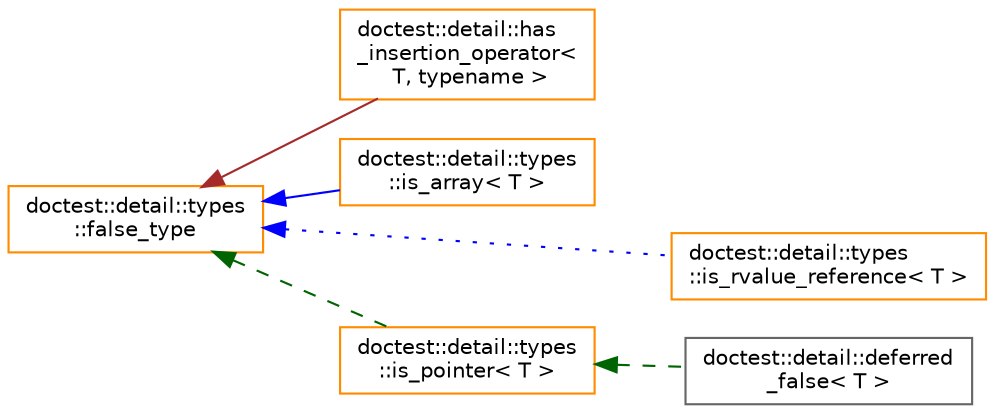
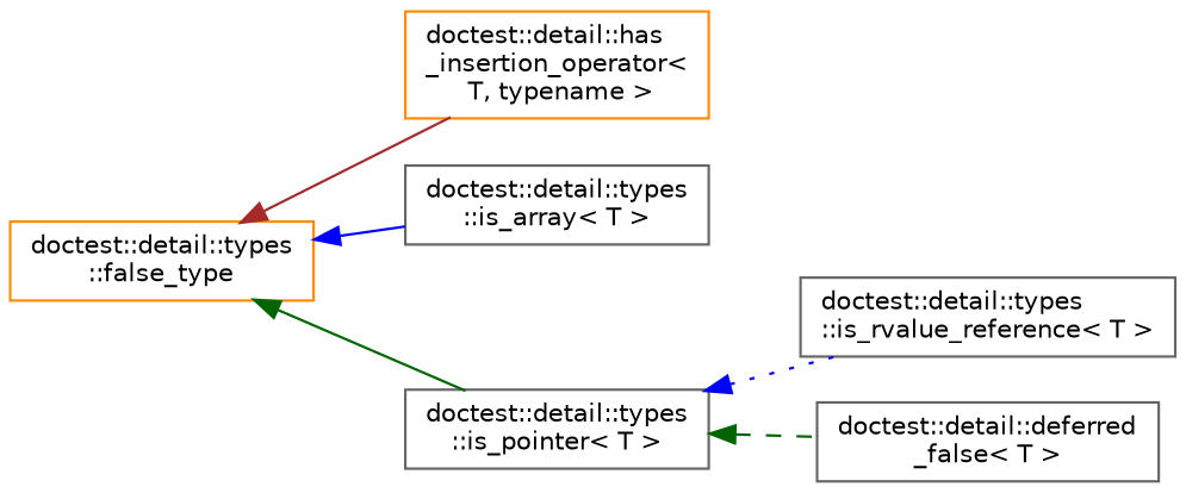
  digraph {
    rankdir=LR
    node [color=darkorange fillcolor=white fontname=Helvetica fontsize=10 shape=record style=filled]
    edge [color=blue dir=back fontname=Helvetica fontsize=10 labelfontname=Helvetica labelfontsize=10 style=solid]
    n1 [height=0.2 label="doctest::detail::types\l::false_type" width=0.4]
    n2 [height=0.2 label="doctest::detail::has\l_insertion_operator\<\l T, typename \>" width=0.4]
-   n3 [height=0.2 label="doctest::detail::types\l::is_array\< T \>" width=0.4]
-   n4 [height=0.2 label="doctest::detail::types\l::is_pointer\< T \>" width=0.4]
-   n5 [height=0.2 label="doctest::detail::types\l::is_rvalue_reference\< T \>" width=0.4]
+   n3 [color=gray40 height=0.2 label="doctest::detail::types\l::is_array\< T \>" width=0.4]
+   n4 [color=gray40 height=0.2 label="doctest::detail::types\l::is_pointer\< T \>" width=0.4]
+   n5 [color=gray40 height=0.2 label="doctest::detail::types\l::is_rvalue_reference\< T \>" width=0.4]
    n6 [color=gray40 height=0.2 label="doctest::detail::deferred\l_false\< T \>" width=0.4]
    n1 -> n2 [color=brown]
    n1 -> n3
-   n1 -> n4 [color=darkgreen style=dashed]
-   n1 -> n5 [style=dotted]
+   n1 -> n4 [color=darkgreen]
+   n4 -> n5 [style=dotted]
    n4 -> n6 [color=darkgreen style=dashed]
  }
